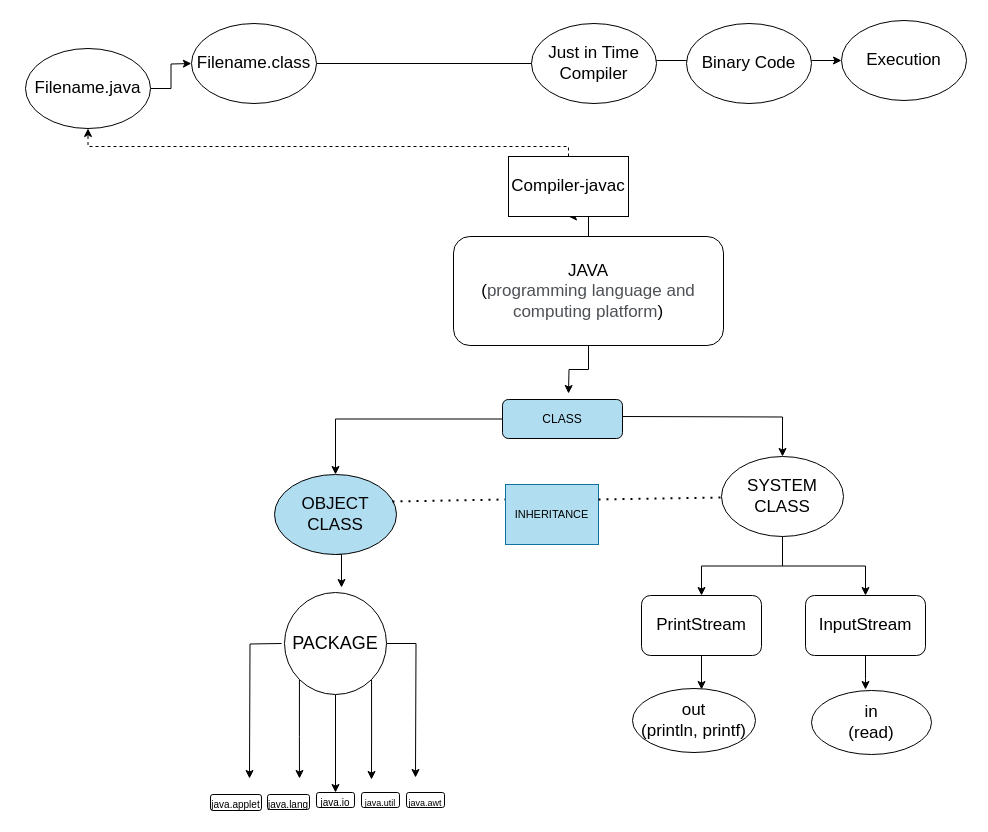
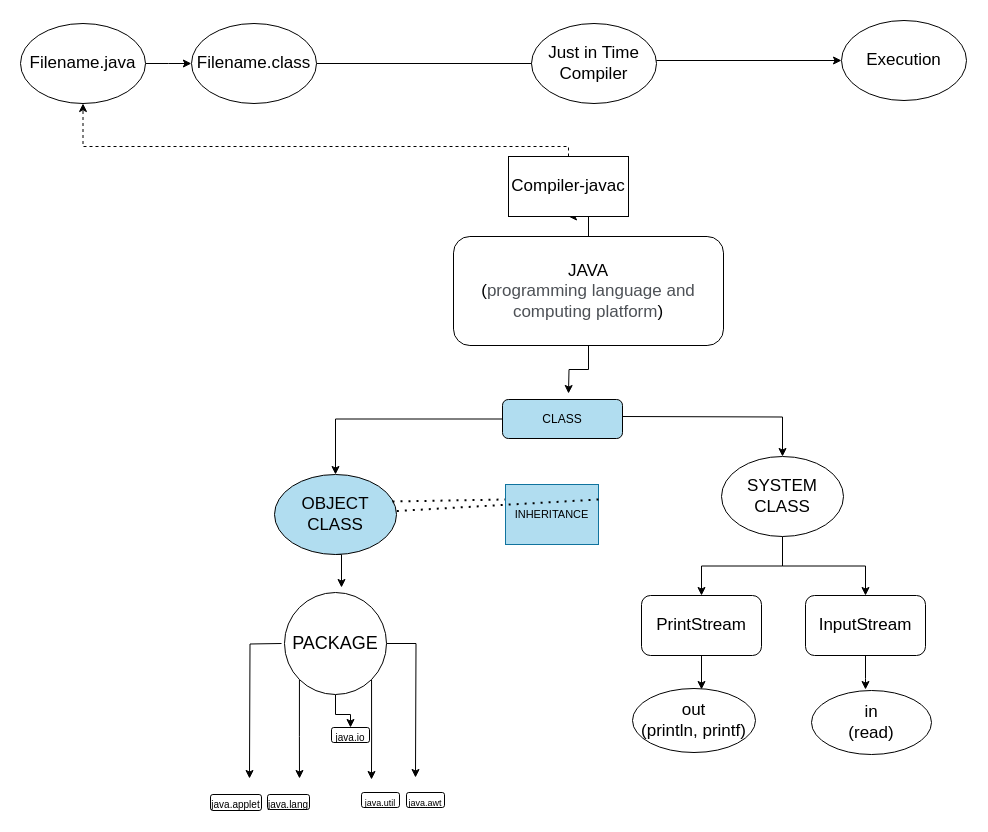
  <mxCell id="0" />
  <mxCell id="1" parent="0" />
  <mxCell id="2" style="edgeStyle=orthogonalEdgeStyle;rounded=0;orthogonalLoop=1;jettySize=auto;html=1;exitX=0.5;exitY=1;exitDx=0;exitDy=0;fontFamily=Helvetica;fontSize=17;fontColor=default;" edge="1" parent="1" source="4"><mxGeometry relative="1" as="geometry"><mxPoint x="568" y="393" as="targetPoint" /></mxGeometry></mxCell>
  <mxCell id="3" style="edgeStyle=orthogonalEdgeStyle;rounded=0;orthogonalLoop=1;jettySize=auto;html=1;exitX=0.5;exitY=0;exitDx=0;exitDy=0;fontFamily=Helvetica;fontSize=9;fontColor=default;" edge="1" parent="1" source="4" target="35"><mxGeometry relative="1" as="geometry"><mxPoint x="568" y="196" as="targetPoint" /></mxGeometry></mxCell>
  <mxCell id="4" value="JAVA&lt;br style=&quot;font-size: 17px;&quot;&gt;(&lt;span style=&quot;color: rgb(77, 81, 86); font-family: arial, sans-serif; font-size: 17px; text-align: left; background-color: rgb(255, 255, 255);&quot;&gt;programming language and computing platform&lt;/span&gt;)" style="rounded=1;whiteSpace=wrap;html=1;fontSize=17;glass=0;strokeWidth=1;shadow=0;" parent="1" vertex="1"><mxGeometry x="453" y="236" width="270" height="109" as="geometry" /></mxCell>
  <mxCell id="5" style="edgeStyle=orthogonalEdgeStyle;rounded=0;orthogonalLoop=1;jettySize=auto;html=1;fontFamily=Helvetica;fontSize=17;fontColor=default;" edge="1" parent="1" source="7" target="9"><mxGeometry relative="1" as="geometry" /></mxCell>
  <mxCell id="6" style="edgeStyle=orthogonalEdgeStyle;rounded=0;orthogonalLoop=1;jettySize=auto;html=1;fontFamily=Helvetica;fontSize=17;fontColor=default;" edge="1" parent="1" target="12"><mxGeometry relative="1" as="geometry"><mxPoint x="620" y="416" as="sourcePoint" /></mxGeometry></mxCell>
  <mxCell id="7" value="CLASS" style="rounded=1;whiteSpace=wrap;html=1;fontSize=12;glass=0;strokeWidth=1;shadow=0;fillColor=#b1ddf0;" parent="1" vertex="1"><mxGeometry x="502" y="399" width="120" height="39" as="geometry" /></mxCell>
  <mxCell id="8" style="edgeStyle=orthogonalEdgeStyle;rounded=0;orthogonalLoop=1;jettySize=auto;html=1;exitX=0.5;exitY=1;exitDx=0;exitDy=0;fontFamily=Helvetica;fontSize=11;fontColor=default;" edge="1" parent="1" source="9"><mxGeometry relative="1" as="geometry"><mxPoint x="341" y="587" as="targetPoint" /></mxGeometry></mxCell>
  <mxCell id="9" value="OBJECT CLASS" style="ellipse;whiteSpace=wrap;html=1;shadow=0;fontFamily=Helvetica;fontSize=17;strokeWidth=1;fillColor=#b1ddf0;" vertex="1" parent="1"><mxGeometry x="274" y="474" width="122" height="80" as="geometry" /></mxCell>
  <mxCell id="10" style="edgeStyle=orthogonalEdgeStyle;rounded=0;orthogonalLoop=1;jettySize=auto;html=1;exitX=0.5;exitY=1;exitDx=0;exitDy=0;fontFamily=Helvetica;fontSize=17;fontColor=default;" edge="1" parent="1" source="12" target="14"><mxGeometry relative="1" as="geometry" /></mxCell>
  <mxCell id="11" style="edgeStyle=orthogonalEdgeStyle;rounded=0;orthogonalLoop=1;jettySize=auto;html=1;fontFamily=Helvetica;fontSize=17;fontColor=default;" edge="1" parent="1" source="12" target="16"><mxGeometry relative="1" as="geometry" /></mxCell>
  <mxCell id="12" value="SYSTEM CLASS" style="ellipse;whiteSpace=wrap;html=1;shadow=0;fontFamily=Helvetica;fontSize=17;strokeWidth=1;" vertex="1" parent="1"><mxGeometry x="721" y="456" width="122" height="80" as="geometry" /></mxCell>
  <mxCell id="13" style="edgeStyle=orthogonalEdgeStyle;rounded=0;orthogonalLoop=1;jettySize=auto;html=1;exitX=0.5;exitY=1;exitDx=0;exitDy=0;fontFamily=Helvetica;fontSize=17;fontColor=default;" edge="1" parent="1" source="14"><mxGeometry relative="1" as="geometry"><mxPoint x="701" y="689" as="targetPoint" /><Array as="points"><mxPoint x="701" y="686" /><mxPoint x="701" y="686" /></Array></mxGeometry></mxCell>
  <mxCell id="14" value="PrintStream" style="rounded=1;whiteSpace=wrap;html=1;fontFamily=Helvetica;fontSize=17;fontColor=default;" vertex="1" parent="1"><mxGeometry x="641" y="595" width="120" height="60" as="geometry" /></mxCell>
  <mxCell id="15" style="edgeStyle=orthogonalEdgeStyle;rounded=0;orthogonalLoop=1;jettySize=auto;html=1;exitX=0.5;exitY=1;exitDx=0;exitDy=0;fontFamily=Helvetica;fontSize=17;fontColor=default;" edge="1" parent="1" source="16"><mxGeometry relative="1" as="geometry"><mxPoint x="865" y="689" as="targetPoint" /><Array as="points"><mxPoint x="865" y="678" /><mxPoint x="865" y="678" /></Array></mxGeometry></mxCell>
  <mxCell id="16" value="InputStream" style="rounded=1;whiteSpace=wrap;html=1;fontFamily=Helvetica;fontSize=17;fontColor=default;" vertex="1" parent="1"><mxGeometry x="805" y="595" width="120" height="60" as="geometry" /></mxCell>
  <mxCell id="17" value="in&lt;br&gt;(read)" style="ellipse;whiteSpace=wrap;html=1;fontFamily=Helvetica;fontSize=17;fontColor=default;" vertex="1" parent="1"><mxGeometry x="811" y="690" width="120" height="64" as="geometry" /></mxCell>
  <mxCell id="18" value="out&lt;br&gt;(println, printf)" style="ellipse;whiteSpace=wrap;html=1;fontFamily=Helvetica;fontSize=17;fontColor=default;" vertex="1" parent="1"><mxGeometry x="632" y="688" width="123" height="64" as="geometry" /></mxCell>
  <mxCell id="19" value="" style="endArrow=none;dashed=1;html=1;dashPattern=1 3;strokeWidth=2;rounded=0;fontFamily=Helvetica;fontSize=17;fontColor=default;entryX=0;entryY=0.25;entryDx=0;entryDy=0;" edge="1" parent="1" target="20"><mxGeometry width="50" height="50" relative="1" as="geometry"><mxPoint x="392" y="501" as="sourcePoint" /><mxPoint x="482" y="501" as="targetPoint" /></mxGeometry></mxCell>
  <mxCell id="20" value="INHERITANCE" style="whiteSpace=wrap;html=1;fontFamily=Helvetica;fontSize=11;rounded=0;shadow=0;sketch=0;fillColor=#b1ddf0;strokeColor=#10739e;" vertex="1" parent="1"><mxGeometry x="505" y="484" width="93" height="60" as="geometry" /></mxCell>
- <mxCell id="21" value="" style="endArrow=none;dashed=1;html=1;dashPattern=1 3;strokeWidth=2;rounded=0;fontFamily=Helvetica;fontSize=11;fontColor=default;exitX=1;exitY=0.25;exitDx=0;exitDy=0;" edge="1" parent="1" source="20" target="12"><mxGeometry width="50" height="50" relative="1" as="geometry"><mxPoint x="600" y="515" as="sourcePoint" /><mxPoint x="650" y="465" as="targetPoint" /></mxGeometry></mxCell>
+ <mxCell id="21" value="" style="endArrow=none;dashed=1;html=1;dashPattern=1 3;strokeWidth=2;rounded=0;fontFamily=Helvetica;fontSize=11;fontColor=default;exitX=1;exitY=0.25;exitDx=0;exitDy=0;" edge="1" parent="1" source="20" target="9"><mxGeometry width="50" height="50" relative="1" as="geometry"><mxPoint x="600" y="515" as="sourcePoint" /><mxPoint x="650" y="465" as="targetPoint" /></mxGeometry></mxCell>
  <mxCell id="22" style="edgeStyle=orthogonalEdgeStyle;rounded=0;orthogonalLoop=1;jettySize=auto;html=1;exitX=0.5;exitY=1;exitDx=0;exitDy=0;fontFamily=Helvetica;fontSize=18;fontColor=default;" edge="1" parent="1" source="28" target="28"><mxGeometry relative="1" as="geometry"><mxPoint x="359" y="713" as="targetPoint" /></mxGeometry></mxCell>
  <mxCell id="23" style="edgeStyle=orthogonalEdgeStyle;rounded=0;orthogonalLoop=1;jettySize=auto;html=1;fontFamily=Helvetica;fontSize=18;fontColor=default;" edge="1" parent="1" source="28"><mxGeometry relative="1" as="geometry"><mxPoint x="415" y="777" as="targetPoint" /></mxGeometry></mxCell>
  <mxCell id="24" style="edgeStyle=orthogonalEdgeStyle;rounded=0;orthogonalLoop=1;jettySize=auto;html=1;fontFamily=Helvetica;fontSize=18;fontColor=default;" edge="1" parent="1"><mxGeometry relative="1" as="geometry"><mxPoint x="249" y="778" as="targetPoint" /><mxPoint x="281" y="643" as="sourcePoint" /></mxGeometry></mxCell>
  <mxCell id="25" style="edgeStyle=orthogonalEdgeStyle;rounded=0;orthogonalLoop=1;jettySize=auto;html=1;exitX=1;exitY=1;exitDx=0;exitDy=0;fontFamily=Helvetica;fontSize=18;fontColor=default;" edge="1" parent="1" source="28"><mxGeometry relative="1" as="geometry"><mxPoint x="371" y="779" as="targetPoint" /></mxGeometry></mxCell>
  <mxCell id="26" style="edgeStyle=orthogonalEdgeStyle;rounded=0;orthogonalLoop=1;jettySize=auto;html=1;exitX=0.5;exitY=1;exitDx=0;exitDy=0;fontFamily=Helvetica;fontSize=18;fontColor=default;" edge="1" parent="1" source="28" target="29"><mxGeometry relative="1" as="geometry"><mxPoint x="335" y="769" as="targetPoint" /></mxGeometry></mxCell>
  <mxCell id="27" style="edgeStyle=orthogonalEdgeStyle;rounded=0;orthogonalLoop=1;jettySize=auto;html=1;exitX=0;exitY=1;exitDx=0;exitDy=0;fontFamily=Helvetica;fontSize=18;fontColor=default;" edge="1" parent="1" source="28"><mxGeometry relative="1" as="geometry"><mxPoint x="299" y="778" as="targetPoint" /></mxGeometry></mxCell>
  <mxCell id="28" value="PACKAGE" style="ellipse;whiteSpace=wrap;html=1;aspect=fixed;fontFamily=Helvetica;fontSize=18;fontColor=default;fontStyle=0" vertex="1" parent="1"><mxGeometry x="284" y="592" width="102" height="102" as="geometry" /></mxCell>
- <mxCell id="29" value="&lt;font style=&quot;font-size: 10px;&quot;&gt;java.io&lt;/font&gt;" style="rounded=1;whiteSpace=wrap;html=1;fontFamily=Helvetica;fontSize=18;fontColor=default;" vertex="1" parent="1"><mxGeometry x="316" y="792" width="38" height="15" as="geometry" /></mxCell>
+ <mxCell id="29" value="&lt;font style=&quot;font-size: 10px;&quot;&gt;java.io&lt;/font&gt;" style="rounded=1;whiteSpace=wrap;html=1;fontFamily=Helvetica;fontSize=18;fontColor=default;" vertex="1" parent="1"><mxGeometry x="331" y="727" width="38" height="15" as="geometry" /></mxCell>
  <mxCell id="30" value="&lt;font style=&quot;font-size: 9px;&quot;&gt;java.util&lt;/font&gt;" style="rounded=1;whiteSpace=wrap;html=1;fontFamily=Helvetica;fontSize=18;fontColor=default;" vertex="1" parent="1"><mxGeometry x="361" y="792" width="38" height="15" as="geometry" /></mxCell>
  <mxCell id="31" value="&lt;font style=&quot;font-size: 9px;&quot;&gt;java.awt&lt;/font&gt;" style="rounded=1;whiteSpace=wrap;html=1;fontFamily=Helvetica;fontSize=18;fontColor=default;" vertex="1" parent="1"><mxGeometry x="406" y="792" width="38" height="15" as="geometry" /></mxCell>
  <mxCell id="32" value="&lt;font style=&quot;font-size: 10px;&quot;&gt;&lt;font style=&quot;font-size: 10px;&quot;&gt;java&lt;/font&gt;.&lt;font style=&quot;font-size: 10px;&quot;&gt;lang&lt;/font&gt;&lt;/font&gt;" style="rounded=1;whiteSpace=wrap;html=1;fontFamily=Helvetica;fontSize=18;fontColor=default;" vertex="1" parent="1"><mxGeometry x="267" y="794" width="42" height="15" as="geometry" /></mxCell>
  <mxCell id="33" value="&lt;font size=&quot;1&quot;&gt;java.applet&lt;/font&gt;" style="rounded=1;whiteSpace=wrap;html=1;fontFamily=Helvetica;fontSize=18;fontColor=default;" vertex="1" parent="1"><mxGeometry x="210" y="794" width="51" height="16" as="geometry" /></mxCell>
  <mxCell id="34" style="edgeStyle=orthogonalEdgeStyle;rounded=0;orthogonalLoop=1;jettySize=auto;html=1;exitX=0.5;exitY=0;exitDx=0;exitDy=0;fontFamily=Helvetica;fontSize=17;fontColor=default;dashed=1;" edge="1" parent="1" source="35" target="37"><mxGeometry relative="1" as="geometry"><mxPoint x="159" y="122.333" as="targetPoint" /><Array as="points"><mxPoint x="568" y="146" /></Array></mxGeometry></mxCell>
  <mxCell id="35" value="&lt;span style=&quot;font-size: 17px;&quot;&gt;Compiler-javac&lt;/span&gt;" style="rounded=0;whiteSpace=wrap;html=1;fontFamily=Helvetica;fontSize=9;fontColor=default;" vertex="1" parent="1"><mxGeometry x="508" y="156" width="120" height="60" as="geometry" /></mxCell>
  <mxCell id="36" style="edgeStyle=orthogonalEdgeStyle;rounded=0;orthogonalLoop=1;jettySize=auto;html=1;fontFamily=Helvetica;fontSize=17;fontColor=default;" edge="1" parent="1" source="37"><mxGeometry relative="1" as="geometry"><mxPoint x="190.889" y="63" as="targetPoint" /></mxGeometry></mxCell>
- <mxCell id="37" value="Filename.java" style="ellipse;whiteSpace=wrap;html=1;fontFamily=Helvetica;fontSize=17;fontColor=default;" vertex="1" parent="1"><mxGeometry x="25" y="48" width="125" height="80" as="geometry" /></mxCell>
+ <mxCell id="37" value="Filename.java" style="ellipse;whiteSpace=wrap;html=1;fontFamily=Helvetica;fontSize=17;fontColor=default;" vertex="1" parent="1"><mxGeometry x="20" y="23" width="125" height="80" as="geometry" /></mxCell>
  <mxCell id="38" style="edgeStyle=orthogonalEdgeStyle;rounded=0;orthogonalLoop=1;jettySize=auto;html=1;fontFamily=Helvetica;fontSize=17;fontColor=default;" edge="1" parent="1" source="39" target="42"><mxGeometry relative="1" as="geometry" /></mxCell>
  <mxCell id="39" value="Filename.class" style="ellipse;whiteSpace=wrap;html=1;fontFamily=Helvetica;fontSize=17;fontColor=default;" vertex="1" parent="1"><mxGeometry x="191" y="23" width="125" height="80" as="geometry" /></mxCell>
  <mxCell id="40" value="Just in Time Compiler" style="ellipse;whiteSpace=wrap;html=1;fontFamily=Helvetica;fontSize=17;fontColor=default;" vertex="1" parent="1"><mxGeometry x="531" y="23" width="125" height="80" as="geometry" /></mxCell>
- <mxCell id="41" value="Binary Code" style="ellipse;whiteSpace=wrap;html=1;fontFamily=Helvetica;fontSize=17;fontColor=default;" vertex="1" parent="1"><mxGeometry x="686" y="23" width="125" height="80" as="geometry" /></mxCell>
  <mxCell id="42" value="Execution" style="ellipse;whiteSpace=wrap;html=1;fontFamily=Helvetica;fontSize=17;fontColor=default;" vertex="1" parent="1"><mxGeometry x="841" y="20" width="125" height="80" as="geometry" /></mxCell>
